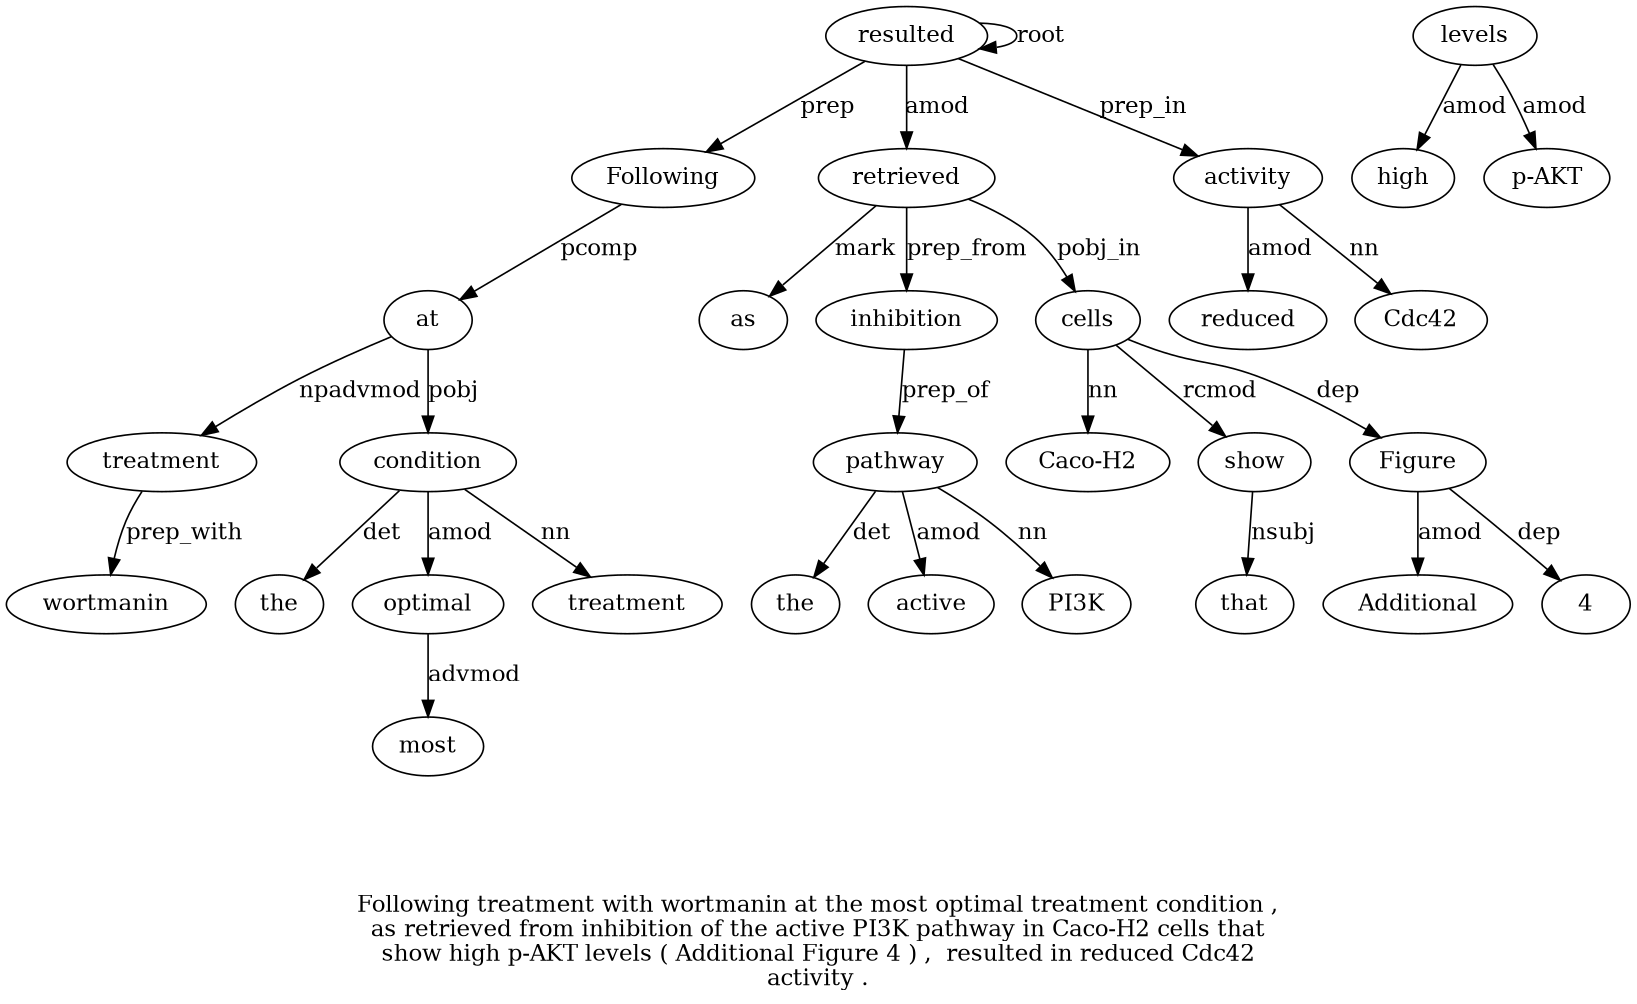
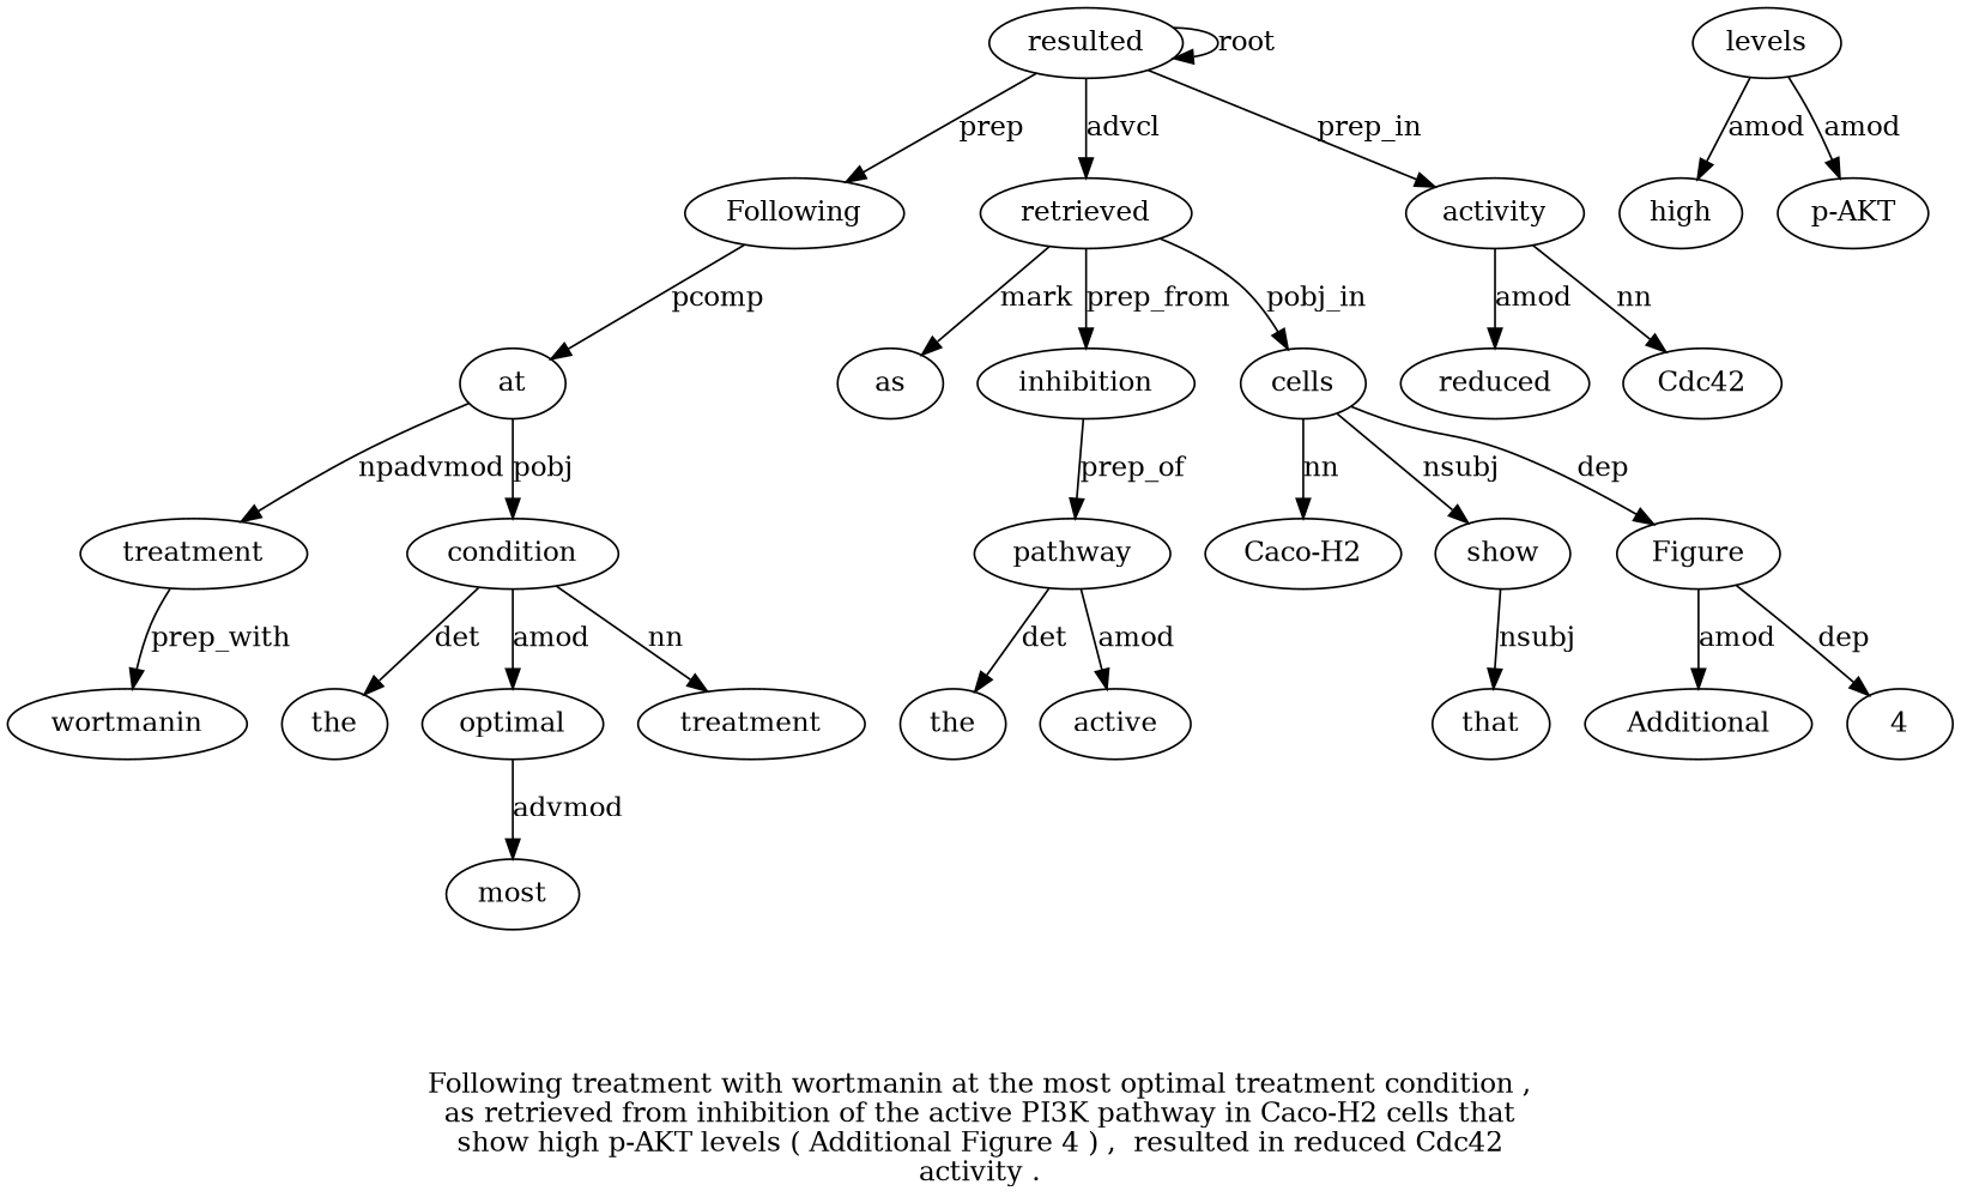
  digraph {
    label="Following treatment with wortmanin at the most optimal treatment condition ,\nas retrieved from inhibition of the active PI3K pathway in Caco-H2 cells that\nshow high p-AKT levels ( Additional Figure 4 ) ,  resulted in reduced Cdc42\nactivity ."
    node [fillcolor=white style=filled]
    n1 [label=resulted]
    n2 [label=Following]
    n3 [label=retrieved]
    n4 [label=activity]
    n5 [label=at]
    n6 [label=as]
    n7 [label=inhibition]
    n8 [label=cells]
    n9 [label=reduced]
    n10 [label=Cdc42]
    n11 [label=treatment]
    n12 [label=condition]
    n13 [label=wortmanin]
    n14 [label=the]
    n15 [label=optimal]
    n16 [label=treatment]
    n17 [label=most]
    n18 [label=pathway]
    n19 [label="Caco-H2"]
    n20 [label=show]
    n21 [label=Figure]
    n22 [label=the]
    n23 [label=active]
-   n24 [label=PI3K]
    n25 [label=that]
    n26 [label=Additional]
    n27 [label=4]
    n28 [label=levels]
    n29 [label=high]
    n30 [label="p-AKT"]
    n1 -> n1 [label=root]
    n1 -> n2 [label=prep]
-   n1 -> n3 [label=amod]
+   n1 -> n3 [label=advcl]
    n1 -> n4 [label=prep_in]
    n2 -> n5 [label=pcomp]
    n3 -> n6 [label=mark]
    n3 -> n7 [label=prep_from]
    n3 -> n8 [label=pobj_in]
    n4 -> n9 [label=amod]
    n4 -> n10 [label=nn]
    n5 -> n11 [label=npadvmod]
    n5 -> n12 [label=pobj]
    n7 -> n18 [label=prep_of]
    n8 -> n19 [label=nn]
-   n8 -> n20 [label=rcmod]
+   n8 -> n20 [label=nsubj]
    n8 -> n21 [label=dep]
    n11 -> n13 [label=prep_with]
    n12 -> n14 [label=det]
    n12 -> n15 [label=amod]
    n12 -> n16 [label=nn]
    n15 -> n17 [label=advmod]
    n18 -> n22 [label=det]
    n18 -> n23 [label=amod]
-   n18 -> n24 [label=nn]
    n20 -> n25 [label=nsubj]
    n21 -> n26 [label=amod]
    n21 -> n27 [label=dep]
    n28 -> n29 [label=amod]
    n28 -> n30 [label=amod]
  }
